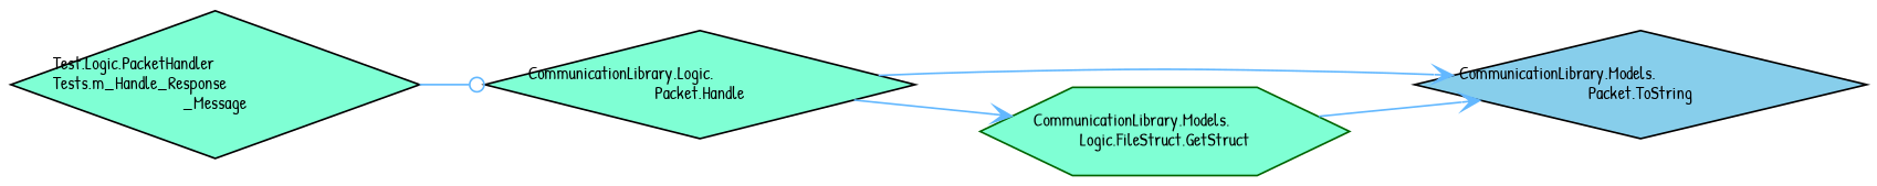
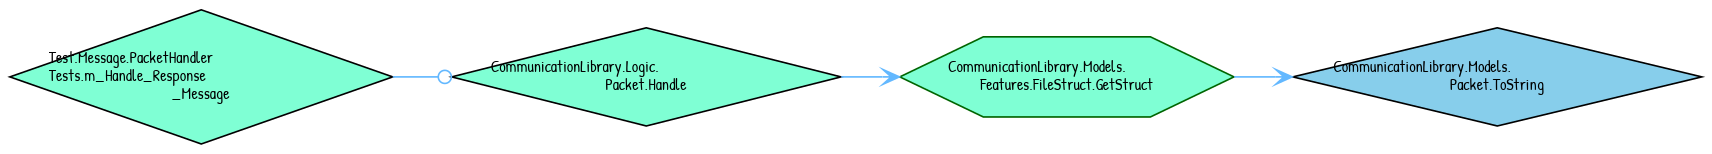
  digraph {
    fontname="Patrick Hand"
    rankdir=LR
    node [color=black fillcolor=aquamarine fontname="Patrick Hand" fontsize=10 shape=diamond style=filled]
    edge [arrowhead=vee color=steelblue1 fontname="Patrick Hand" fontsize=10 labelfontname=Helvetica labelfontsize=10 style=solid]
-   n1 [fontcolor=black height=0.2 label="Test.Logic.PacketHandler\lTests.m_Handle_Response\l_Message" width=0.4]
+   n1 [fontcolor=black height=0.2 label="Test.Message.PacketHandler\lTests.m_Handle_Response\l_Message" width=0.4]
    n2 [height=0.2 label="CommunicationLibrary.Logic.\lPacket.Handle" width=0.4]
    n3 [fillcolor=skyblue height=0.2 label="CommunicationLibrary.Models.\lPacket.ToString" width=0.4]
-   n4 [color=darkgreen height=0.2 label="CommunicationLibrary.Models.\lLogic.FileStruct.GetStruct" shape=hexagon width=0.4]
+   n4 [color=darkgreen height=0.2 label="CommunicationLibrary.Models.\lFeatures.FileStruct.GetStruct" shape=hexagon width=0.4]
    n1 -> n2 [arrowhead=odot]
-   n2 -> n3
    n2 -> n4
    n4 -> n3
  }
